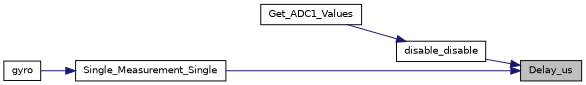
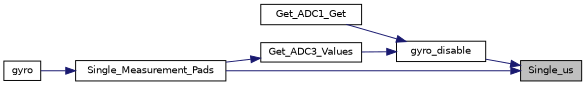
  digraph {
    rankdir=RL
    node [color=black fillcolor=white fontname=Helvetica fontsize=10 shape=record style=filled]
    edge [color=midnightblue dir=back fontname=Helvetica fontsize=10 labelfontname=Helvetica labelfontsize=10 style=solid]
-   n1 [fillcolor=grey75 fontcolor=black height=0.2 label=Delay_us width=0.4]
-   n2 [height=0.2 label=disable_disable width=0.4]
-   n3 [height=0.2 label=Single_Measurement_Single width=0.4]
-   n4 [height=0.2 label=Get_ADC1_Values width=0.4]
+   n1 [fillcolor=grey75 fontcolor=black height=0.2 label=Single_us width=0.4]
+   n2 [height=0.2 label=gyro_disable width=0.4]
+   n3 [height=0.2 label=Single_Measurement_Pads width=0.4]
+   n4 [height=0.2 label=Get_ADC1_Get width=0.4]
+   n5 [height=0.2 label=Get_ADC3_Values width=0.4]
    n6 [height=0.2 label=gyro width=0.4]
    n1 -> n2
    n1 -> n3
    n2 -> n4
+   n2 -> n5
    n3 -> n6
+   n5 -> n3
  }
